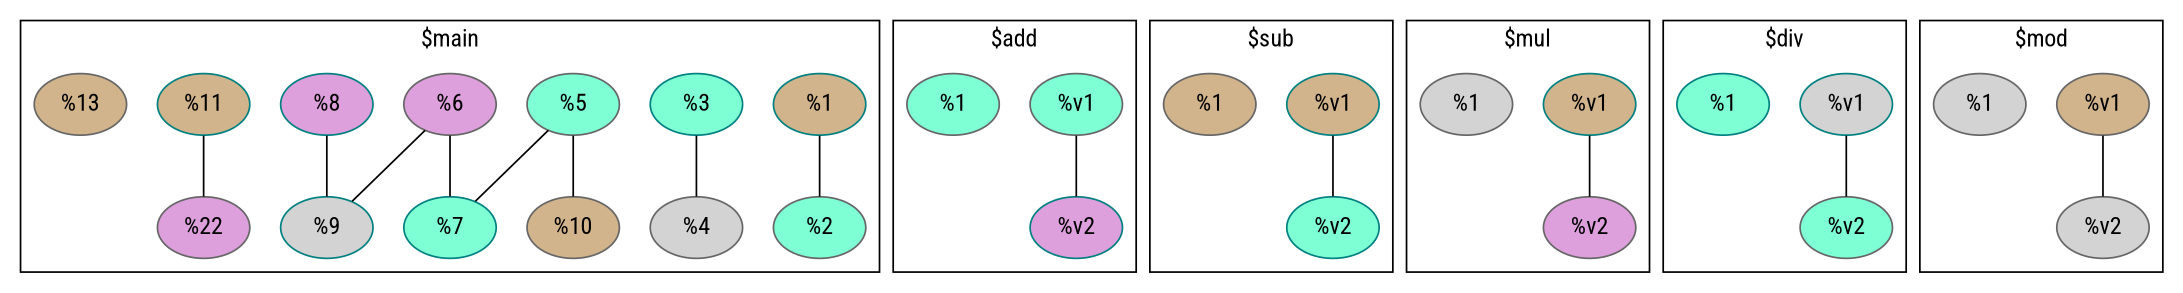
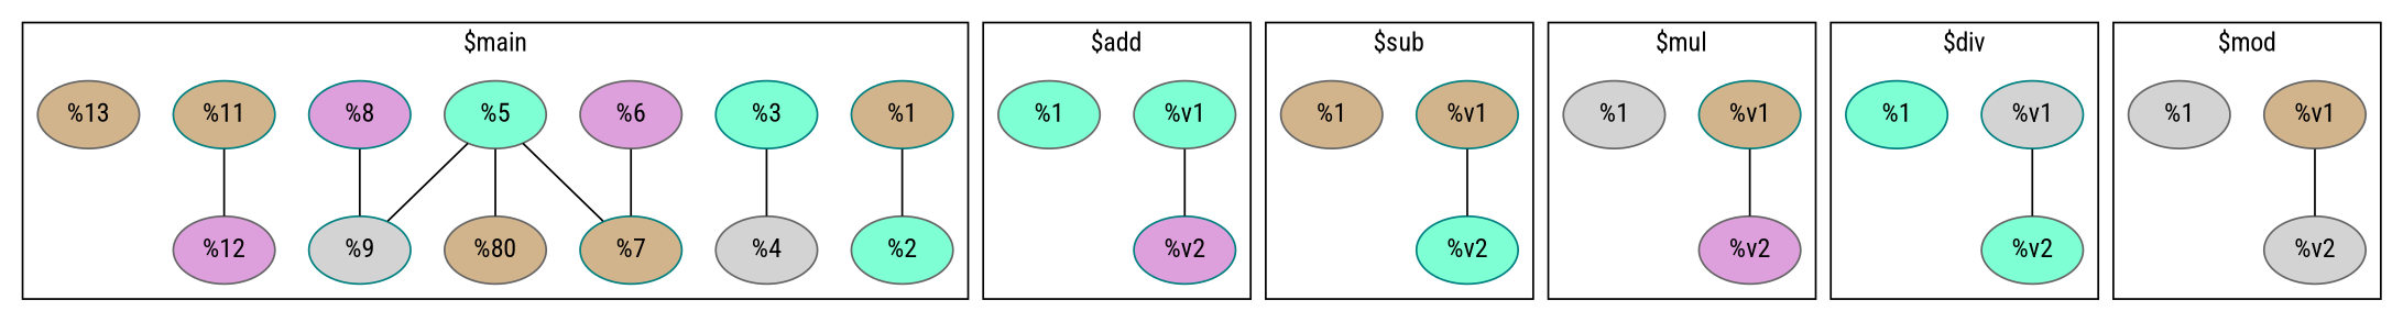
  graph {
    fontname="Roboto Condensed"
    node [color=gray40 fillcolor=aquamarine fontname="Roboto Condensed" style=filled]
    edge [fontname="Roboto Condensed"]
    n1 [color=teal fillcolor=tan label="%1"]
    n2 [label="%2"]
    n3 [color=teal label="%3"]
    n4 [fillcolor=lightgrey label="%4"]
    n5 [label="%5"]
    n6 [fillcolor=plum label="%6"]
-   n7 [color=teal label="%7"]
+   n7 [color=teal fillcolor=tan label="%7"]
    n8 [color=teal fillcolor=plum label="%8"]
    n9 [color=teal fillcolor=lightgrey label="%9"]
-   n10 [fillcolor=tan label="%10"]
+   n10 [fillcolor=tan label="%80"]
    n11 [color=teal fillcolor=tan label="%11"]
-   n12 [fillcolor=plum label="%22"]
+   n12 [fillcolor=plum label="%12"]
    n13 [fillcolor=tan label="%13"]
    n14 [label="%v1"]
    n15 [color=teal fillcolor=plum label="%v2"]
    n16 [label="%1"]
    n17 [color=teal fillcolor=tan label="%v1"]
    n18 [color=teal label="%v2"]
    n19 [fillcolor=tan label="%1"]
    n20 [color=teal fillcolor=tan label="%v1"]
    n21 [fillcolor=plum label="%v2"]
    n22 [fillcolor=lightgrey label="%1"]
    n23 [color=teal fillcolor=lightgrey label="%v1"]
    n24 [label="%v2"]
    n25 [color=teal label="%1"]
    n26 [fillcolor=tan label="%v1"]
    n27 [fillcolor=lightgrey label="%v2"]
    n28 [fillcolor=lightgrey label="%1"]
    subgraph cluster_1 {
      label="$main"
      n1
      n2
      n3
      n4
      n5
      n6
      n7
      n8
      n9
      n10
      n11
      n12
      n13
    }
    subgraph cluster_2 {
      label="$add"
      n14
      n15
      n16
    }
    subgraph cluster_3 {
      label="$sub"
      n17
      n18
      n19
    }
    subgraph cluster_4 {
      label="$mul"
      n20
      n21
      n22
    }
    subgraph cluster_5 {
      label="$div"
      n23
      n24
      n25
    }
    subgraph cluster_6 {
      label="$mod"
      n26
      n27
      n28
    }
    n1 -- n2
    n3 -- n4
    n5 -- n7
-   n6 -- n9
+   n5 -- n9
    n5 -- n10
    n6 -- n7
    n8 -- n9
    n11 -- n12
    n14 -- n15
    n17 -- n18
    n20 -- n21
    n23 -- n24
    n26 -- n27
  }
